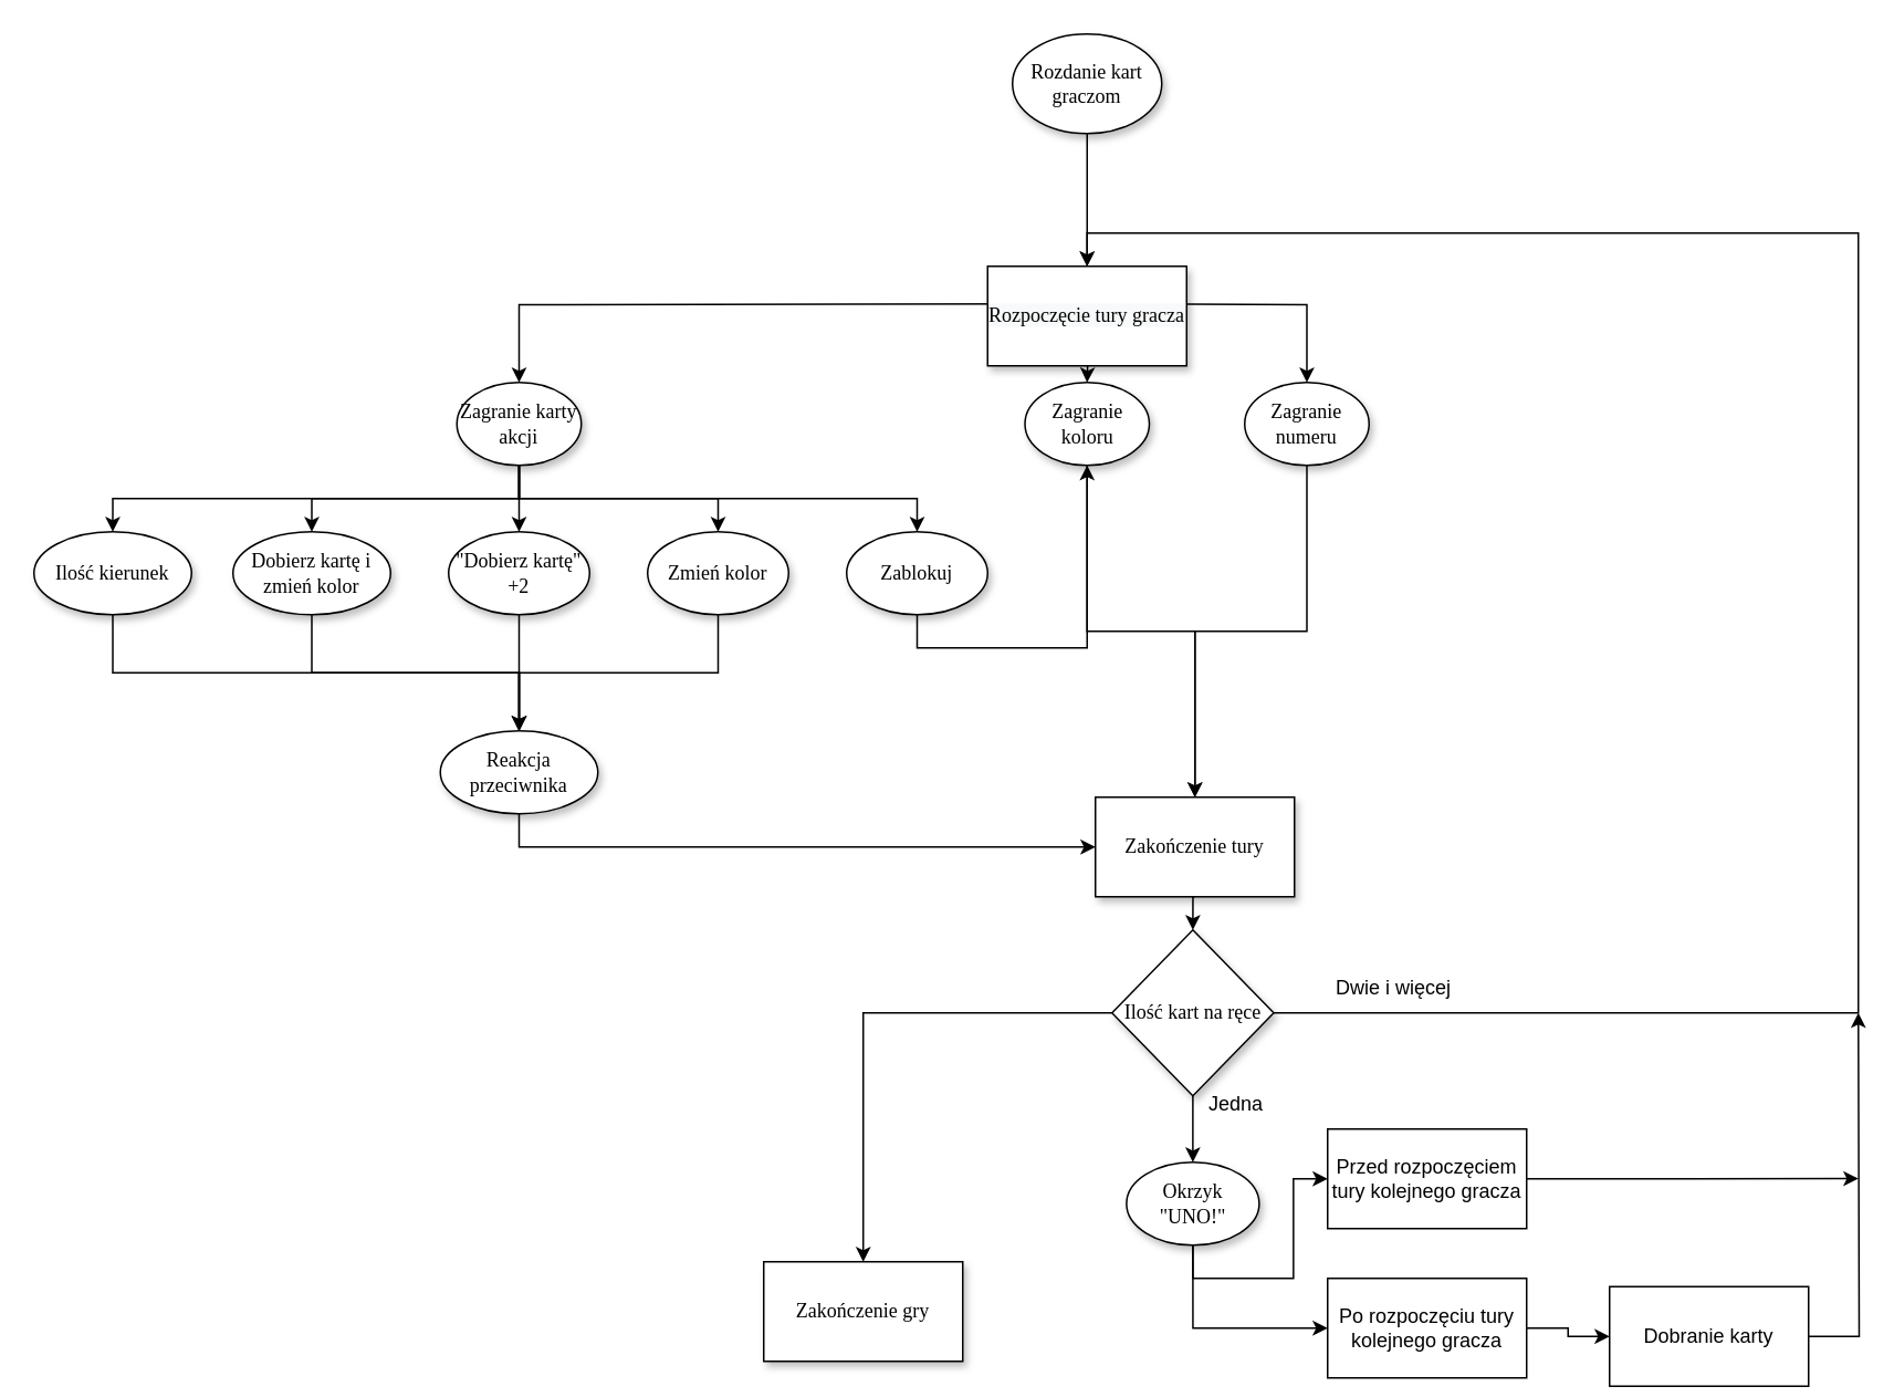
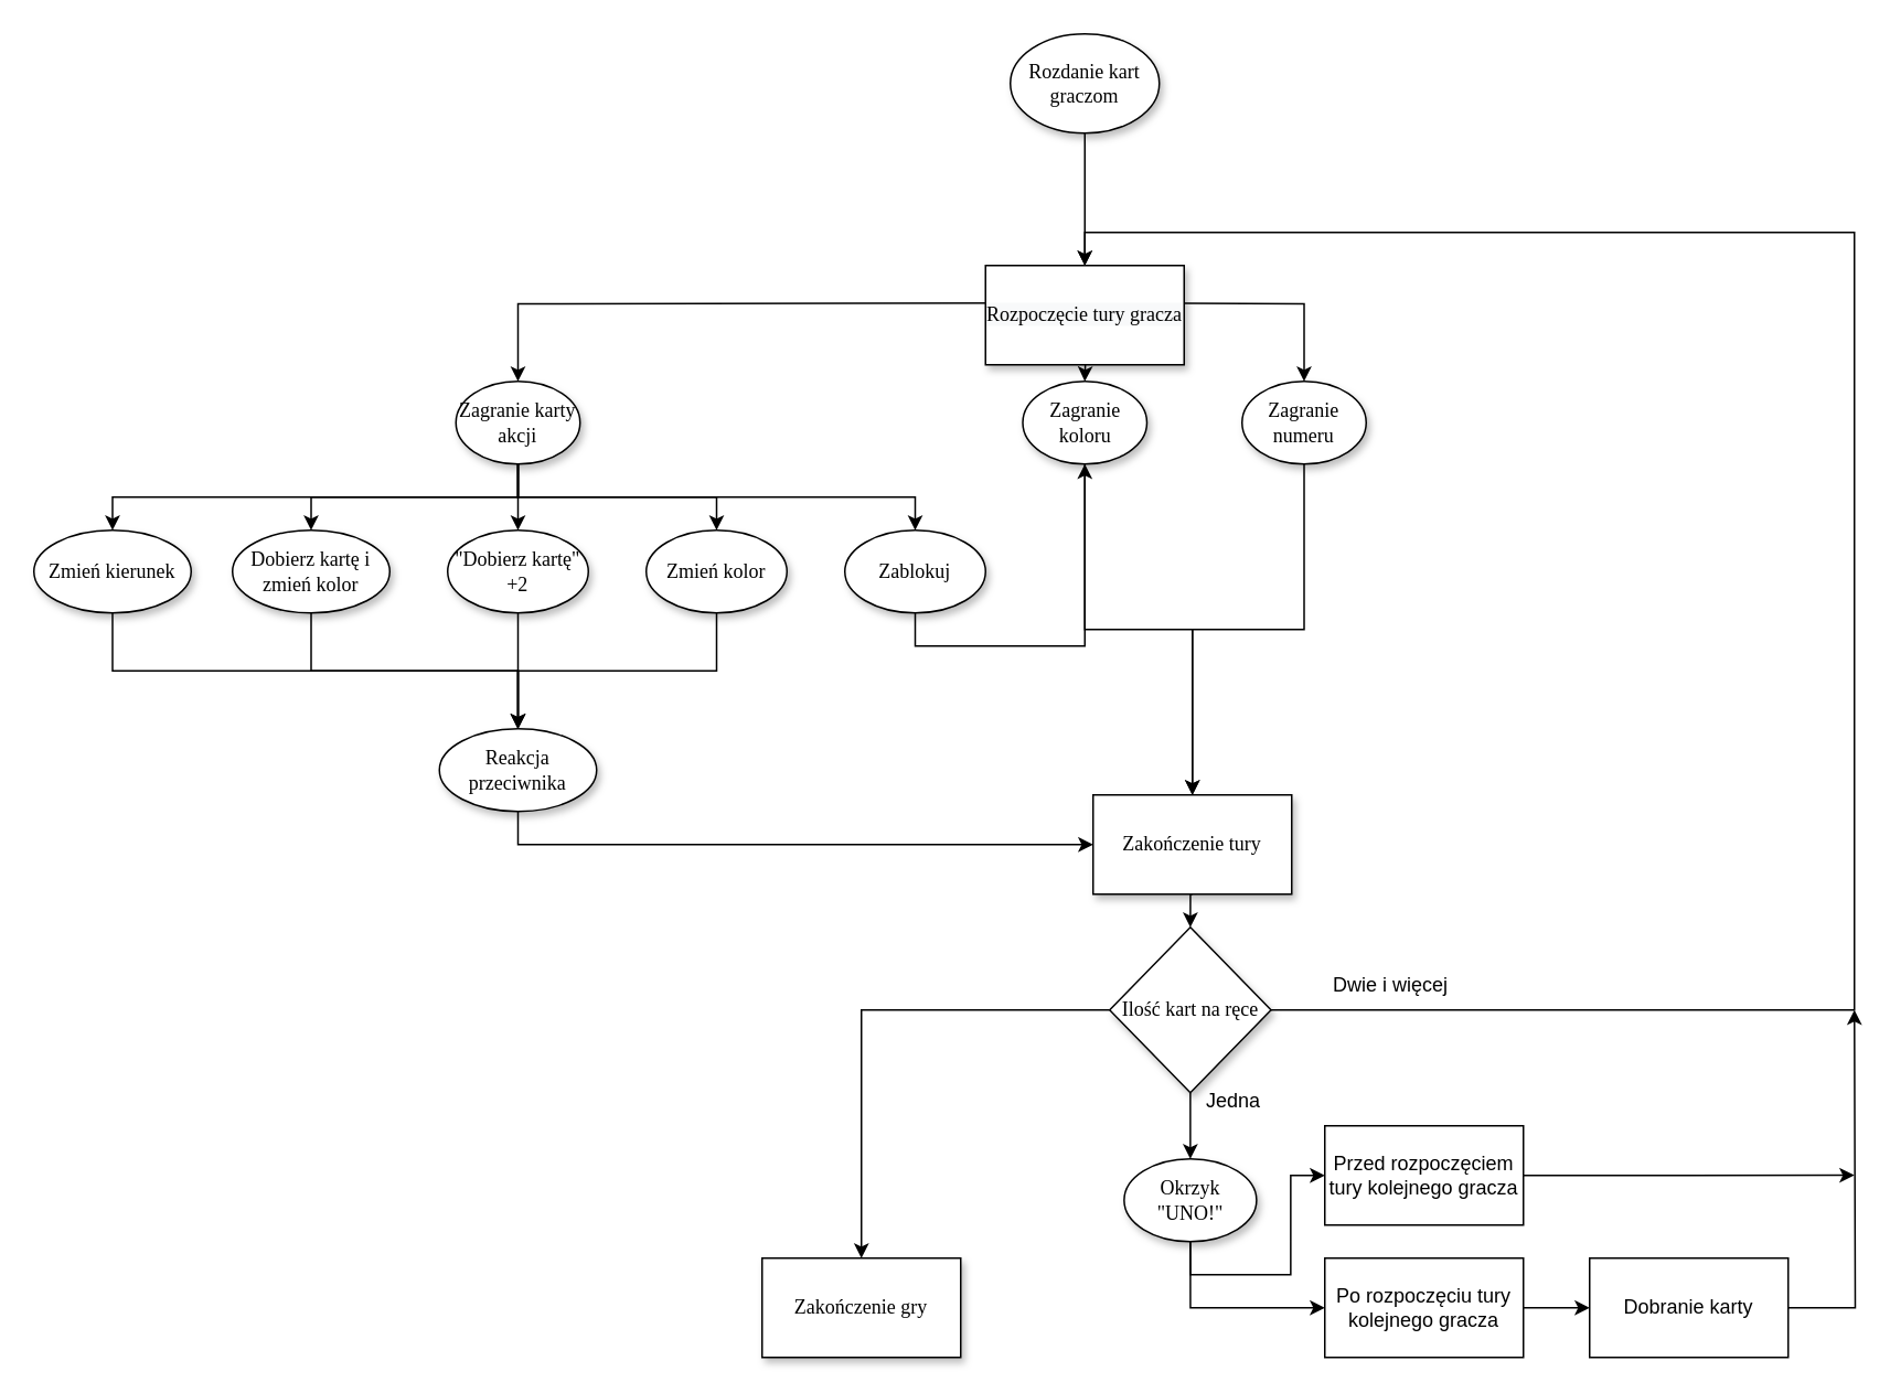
  <mxCell id="0" />
  <mxCell id="1" parent="0" />
  <mxCell id="2" style="edgeStyle=orthogonalEdgeStyle;rounded=0;orthogonalLoop=1;jettySize=auto;html=1;exitX=0.5;exitY=1;exitDx=0;exitDy=0;entryX=0.5;entryY=0;entryDx=0;entryDy=0;" edge="1" parent="1" source="3" target="38"><mxGeometry relative="1" as="geometry" /></mxCell>
  <mxCell id="3" value="Rozdanie kart graczom" style="ellipse;whiteSpace=wrap;html=1;rounded=0;shadow=1;comic=0;labelBackgroundColor=none;strokeWidth=1;fontFamily=Verdana;fontSize=12;align=center;" parent="1" vertex="1"><mxGeometry x="610" y="20" width="90" height="60" as="geometry" /></mxCell>
  <mxCell id="4" style="edgeStyle=orthogonalEdgeStyle;rounded=0;orthogonalLoop=1;jettySize=auto;html=1;exitX=0;exitY=1;exitDx=0;exitDy=0;entryX=0.5;entryY=0;entryDx=0;entryDy=0;" edge="1" parent="1" target="12"><mxGeometry relative="1" as="geometry"><mxPoint x="628.483" y="182.678" as="sourcePoint" /></mxGeometry></mxCell>
  <mxCell id="5" style="edgeStyle=orthogonalEdgeStyle;rounded=0;orthogonalLoop=1;jettySize=auto;html=1;exitX=0.5;exitY=1;exitDx=0;exitDy=0;entryX=0.5;entryY=0;entryDx=0;entryDy=0;" edge="1" parent="1" target="14"><mxGeometry relative="1" as="geometry"><mxPoint x="655" y="190" as="sourcePoint" /></mxGeometry></mxCell>
  <mxCell id="6" style="edgeStyle=orthogonalEdgeStyle;rounded=0;orthogonalLoop=1;jettySize=auto;html=1;exitX=1;exitY=1;exitDx=0;exitDy=0;" edge="1" parent="1" target="16"><mxGeometry relative="1" as="geometry"><mxPoint x="681.517" y="182.678" as="sourcePoint" /></mxGeometry></mxCell>
  <mxCell id="7" style="edgeStyle=orthogonalEdgeStyle;rounded=0;orthogonalLoop=1;jettySize=auto;html=1;exitX=0.5;exitY=1;exitDx=0;exitDy=0;entryX=0.5;entryY=0;entryDx=0;entryDy=0;" edge="1" parent="1" source="12" target="22"><mxGeometry relative="1" as="geometry" /></mxCell>
  <mxCell id="8" style="edgeStyle=orthogonalEdgeStyle;rounded=0;orthogonalLoop=1;jettySize=auto;html=1;exitX=0.5;exitY=1;exitDx=0;exitDy=0;entryX=0.5;entryY=0;entryDx=0;entryDy=0;" edge="1" parent="1" source="12" target="18"><mxGeometry relative="1" as="geometry" /></mxCell>
  <mxCell id="9" style="edgeStyle=orthogonalEdgeStyle;rounded=0;orthogonalLoop=1;jettySize=auto;html=1;exitX=0.5;exitY=1;exitDx=0;exitDy=0;" edge="1" parent="1" source="12" target="20"><mxGeometry relative="1" as="geometry" /></mxCell>
  <mxCell id="10" style="edgeStyle=orthogonalEdgeStyle;rounded=0;orthogonalLoop=1;jettySize=auto;html=1;exitX=0.5;exitY=1;exitDx=0;exitDy=0;entryX=0.5;entryY=0;entryDx=0;entryDy=0;" edge="1" parent="1" source="12" target="24"><mxGeometry relative="1" as="geometry"><mxPoint x="-42.5" y="320" as="targetPoint" /></mxGeometry></mxCell>
  <mxCell id="11" style="edgeStyle=orthogonalEdgeStyle;rounded=0;orthogonalLoop=1;jettySize=auto;html=1;exitX=0.5;exitY=1;exitDx=0;exitDy=0;entryX=0.5;entryY=0;entryDx=0;entryDy=0;" edge="1" parent="1" source="12" target="26"><mxGeometry relative="1" as="geometry" /></mxCell>
  <mxCell id="12" value="Zagranie karty akcji" style="ellipse;whiteSpace=wrap;html=1;rounded=0;shadow=1;comic=0;labelBackgroundColor=none;strokeWidth=1;fontFamily=Verdana;fontSize=12;align=center;" parent="1" vertex="1"><mxGeometry x="275" y="230" width="75" height="50" as="geometry" /></mxCell>
  <mxCell id="13" style="edgeStyle=orthogonalEdgeStyle;rounded=0;orthogonalLoop=1;jettySize=auto;html=1;exitX=0.5;exitY=1;exitDx=0;exitDy=0;" edge="1" parent="1" source="14" target="40"><mxGeometry relative="1" as="geometry"><mxPoint x="620" y="490" as="targetPoint" /></mxGeometry></mxCell>
  <mxCell id="14" value="Zagranie koloru" style="ellipse;whiteSpace=wrap;html=1;rounded=0;shadow=1;comic=0;labelBackgroundColor=none;strokeWidth=1;fontFamily=Verdana;fontSize=12;align=center;" vertex="1" parent="1"><mxGeometry x="617.5" y="230" width="75" height="50" as="geometry" /></mxCell>
  <mxCell id="15" style="edgeStyle=orthogonalEdgeStyle;rounded=0;orthogonalLoop=1;jettySize=auto;html=1;exitX=0.5;exitY=1;exitDx=0;exitDy=0;entryX=0.5;entryY=0;entryDx=0;entryDy=0;" edge="1" parent="1" source="16" target="40"><mxGeometry relative="1" as="geometry"><mxPoint x="720" y="490" as="targetPoint" /></mxGeometry></mxCell>
  <mxCell id="16" value="Zagranie numeru" style="ellipse;whiteSpace=wrap;html=1;rounded=0;shadow=1;comic=0;labelBackgroundColor=none;strokeWidth=1;fontFamily=Verdana;fontSize=12;align=center;" vertex="1" parent="1"><mxGeometry x="750" y="230" width="75" height="50" as="geometry" /></mxCell>
  <mxCell id="17" style="edgeStyle=orthogonalEdgeStyle;rounded=0;orthogonalLoop=1;jettySize=auto;html=1;exitX=0.5;exitY=1;exitDx=0;exitDy=0;entryX=0.5;entryY=0;entryDx=0;entryDy=0;" edge="1" parent="1" source="18" target="28"><mxGeometry relative="1" as="geometry" /></mxCell>
  <mxCell id="18" value="Zmień kolor" style="ellipse;whiteSpace=wrap;html=1;rounded=0;shadow=1;comic=0;labelBackgroundColor=none;strokeWidth=1;fontFamily=Verdana;fontSize=12;align=center;" vertex="1" parent="1"><mxGeometry x="390" y="320" width="85" height="50" as="geometry" /></mxCell>
  <mxCell id="19" style="edgeStyle=orthogonalEdgeStyle;rounded=0;orthogonalLoop=1;jettySize=auto;html=1;exitX=0.5;exitY=1;exitDx=0;exitDy=0;" edge="1" parent="1" source="20" target="14"><mxGeometry relative="1" as="geometry"><mxPoint x="320" y="430" as="targetPoint" /></mxGeometry></mxCell>
  <mxCell id="20" value="Zablokuj" style="ellipse;whiteSpace=wrap;html=1;rounded=0;shadow=1;comic=0;labelBackgroundColor=none;strokeWidth=1;fontFamily=Verdana;fontSize=12;align=center;" vertex="1" parent="1"><mxGeometry x="510" y="320" width="85" height="50" as="geometry" /></mxCell>
  <mxCell id="21" style="edgeStyle=orthogonalEdgeStyle;rounded=0;orthogonalLoop=1;jettySize=auto;html=1;exitX=0.5;exitY=1;exitDx=0;exitDy=0;entryX=0.5;entryY=0;entryDx=0;entryDy=0;" edge="1" parent="1" source="22" target="28"><mxGeometry relative="1" as="geometry" /></mxCell>
  <mxCell id="22" value="&quot;Dobierz kartę&quot; +2" style="ellipse;whiteSpace=wrap;html=1;rounded=0;shadow=1;comic=0;labelBackgroundColor=none;strokeWidth=1;fontFamily=Verdana;fontSize=12;align=center;" vertex="1" parent="1"><mxGeometry x="270" y="320" width="85" height="50" as="geometry" /></mxCell>
  <mxCell id="23" style="edgeStyle=orthogonalEdgeStyle;rounded=0;orthogonalLoop=1;jettySize=auto;html=1;exitX=0.5;exitY=1;exitDx=0;exitDy=0;" edge="1" parent="1" source="24" target="28"><mxGeometry relative="1" as="geometry" /></mxCell>
- <mxCell id="24" value="Ilość kierunek" style="ellipse;whiteSpace=wrap;html=1;rounded=0;shadow=1;comic=0;labelBackgroundColor=none;strokeWidth=1;fontFamily=Verdana;fontSize=12;align=center;" vertex="1" parent="1"><mxGeometry x="20" y="320" width="95" height="50" as="geometry" /></mxCell>
+ <mxCell id="24" value="Zmień kierunek" style="ellipse;whiteSpace=wrap;html=1;rounded=0;shadow=1;comic=0;labelBackgroundColor=none;strokeWidth=1;fontFamily=Verdana;fontSize=12;align=center;" vertex="1" parent="1"><mxGeometry x="20" y="320" width="95" height="50" as="geometry" /></mxCell>
  <mxCell id="25" style="edgeStyle=orthogonalEdgeStyle;rounded=0;orthogonalLoop=1;jettySize=auto;html=1;exitX=0.5;exitY=1;exitDx=0;exitDy=0;entryX=0.5;entryY=0;entryDx=0;entryDy=0;" edge="1" parent="1" source="26" target="28"><mxGeometry relative="1" as="geometry" /></mxCell>
  <mxCell id="26" value="Dobierz kartę i zmień kolor" style="ellipse;whiteSpace=wrap;html=1;rounded=0;shadow=1;comic=0;labelBackgroundColor=none;strokeWidth=1;fontFamily=Verdana;fontSize=12;align=center;" vertex="1" parent="1"><mxGeometry x="140" y="320" width="95" height="50" as="geometry" /></mxCell>
  <mxCell id="27" style="edgeStyle=orthogonalEdgeStyle;rounded=0;orthogonalLoop=1;jettySize=auto;html=1;exitX=0.5;exitY=1;exitDx=0;exitDy=0;entryX=0;entryY=0.5;entryDx=0;entryDy=0;" edge="1" parent="1" source="28" target="40"><mxGeometry relative="1" as="geometry" /></mxCell>
  <mxCell id="28" value="Reakcja przeciwnika" style="ellipse;whiteSpace=wrap;html=1;rounded=0;shadow=1;comic=0;labelBackgroundColor=none;strokeWidth=1;fontFamily=Verdana;fontSize=12;align=center;" vertex="1" parent="1"><mxGeometry x="265" y="440" width="95" height="50" as="geometry" /></mxCell>
  <mxCell id="29" style="edgeStyle=orthogonalEdgeStyle;rounded=0;orthogonalLoop=1;jettySize=auto;html=1;exitX=0.5;exitY=1;exitDx=0;exitDy=0;entryX=0.5;entryY=0;entryDx=0;entryDy=0;" edge="1" parent="1" source="32" target="36"><mxGeometry relative="1" as="geometry" /></mxCell>
  <mxCell id="30" style="edgeStyle=orthogonalEdgeStyle;rounded=0;orthogonalLoop=1;jettySize=auto;html=1;exitX=1;exitY=0.5;exitDx=0;exitDy=0;entryX=0.5;entryY=0;entryDx=0;entryDy=0;" edge="1" parent="1" source="32" target="38"><mxGeometry relative="1" as="geometry"><mxPoint x="920" y="521.379" as="targetPoint" /><Array as="points"><mxPoint x="1120" y="610" /><mxPoint x="1120" y="140" /><mxPoint x="655" y="140" /></Array></mxGeometry></mxCell>
  <mxCell id="31" style="edgeStyle=orthogonalEdgeStyle;rounded=0;orthogonalLoop=1;jettySize=auto;html=1;exitX=0;exitY=0.5;exitDx=0;exitDy=0;entryX=0.5;entryY=0;entryDx=0;entryDy=0;" edge="1" parent="1" source="32" target="41"><mxGeometry relative="1" as="geometry"><mxPoint x="560" y="675" as="targetPoint" /></mxGeometry></mxCell>
  <mxCell id="32" value="Ilość kart na ręce" style="rhombus;whiteSpace=wrap;html=1;rounded=0;shadow=1;fontFamily=Verdana;strokeWidth=1;comic=0;" vertex="1" parent="1"><mxGeometry x="670" y="560" width="97.5" height="100" as="geometry" /></mxCell>
  <mxCell id="33" value="Dwie i więcej" style="text;html=1;strokeColor=none;fillColor=none;align=center;verticalAlign=middle;whiteSpace=wrap;rounded=0;" vertex="1" parent="1"><mxGeometry x="800" y="580" width="80" height="30" as="geometry" /></mxCell>
  <mxCell id="34" style="edgeStyle=orthogonalEdgeStyle;rounded=0;orthogonalLoop=1;jettySize=auto;html=1;exitX=0.5;exitY=1;exitDx=0;exitDy=0;entryX=0;entryY=0.5;entryDx=0;entryDy=0;" edge="1" parent="1" source="36" target="43"><mxGeometry relative="1" as="geometry" /></mxCell>
  <mxCell id="35" style="edgeStyle=orthogonalEdgeStyle;rounded=0;orthogonalLoop=1;jettySize=auto;html=1;exitX=0.5;exitY=1;exitDx=0;exitDy=0;entryX=0;entryY=0.5;entryDx=0;entryDy=0;" edge="1" parent="1" source="36" target="45"><mxGeometry relative="1" as="geometry" /></mxCell>
  <mxCell id="36" value="Okrzyk &quot;UNO!&quot;" style="ellipse;whiteSpace=wrap;html=1;rounded=0;shadow=1;comic=0;labelBackgroundColor=none;strokeWidth=1;fontFamily=Verdana;fontSize=12;align=center;" vertex="1" parent="1"><mxGeometry x="678.75" y="700" width="80" height="50" as="geometry" /></mxCell>
  <mxCell id="37" value="Jedna" style="text;html=1;strokeColor=none;fillColor=none;align=center;verticalAlign=middle;whiteSpace=wrap;rounded=0;" vertex="1" parent="1"><mxGeometry x="715" y="650" width="60" height="30" as="geometry" /></mxCell>
  <mxCell id="38" value="&#10;&#10;&lt;span style=&quot;color: rgb(0, 0, 0); font-family: verdana; font-size: 12px; font-style: normal; font-weight: 400; letter-spacing: normal; text-align: center; text-indent: 0px; text-transform: none; word-spacing: 0px; background-color: rgb(248, 249, 250); display: inline; float: none;&quot;&gt;Rozpoczęcie tury gracza&lt;/span&gt;&#10;&#10;" style="rounded=0;whiteSpace=wrap;html=1;shadow=1;fontFamily=Verdana;strokeWidth=1;comic=0;" vertex="1" parent="1"><mxGeometry x="595" y="160" width="120" height="60" as="geometry" /></mxCell>
  <mxCell id="39" style="edgeStyle=orthogonalEdgeStyle;rounded=0;orthogonalLoop=1;jettySize=auto;html=1;exitX=0.5;exitY=1;exitDx=0;exitDy=0;entryX=0.5;entryY=0;entryDx=0;entryDy=0;" edge="1" parent="1" source="40" target="32"><mxGeometry relative="1" as="geometry" /></mxCell>
  <mxCell id="40" value="Zakończenie tury" style="rounded=0;whiteSpace=wrap;html=1;shadow=1;fontFamily=Verdana;strokeWidth=1;comic=0;" vertex="1" parent="1"><mxGeometry x="660" y="480" width="120" height="60" as="geometry" /></mxCell>
  <mxCell id="41" value="Zakończenie gry" style="rounded=0;whiteSpace=wrap;html=1;shadow=1;fontFamily=Verdana;strokeWidth=1;comic=0;" vertex="1" parent="1"><mxGeometry x="460" y="760" width="120" height="60" as="geometry" /></mxCell>
  <mxCell id="42" style="edgeStyle=orthogonalEdgeStyle;rounded=0;orthogonalLoop=1;jettySize=auto;html=1;exitX=1;exitY=0.5;exitDx=0;exitDy=0;" edge="1" parent="1" source="43"><mxGeometry relative="1" as="geometry"><mxPoint x="1120" y="709.862" as="targetPoint" /></mxGeometry></mxCell>
  <mxCell id="43" value="Przed rozpoczęciem tury kolejnego gracza" style="rounded=0;whiteSpace=wrap;html=1;" vertex="1" parent="1"><mxGeometry x="800" y="680" width="120" height="60" as="geometry" /></mxCell>
  <mxCell id="44" style="edgeStyle=orthogonalEdgeStyle;rounded=0;orthogonalLoop=1;jettySize=auto;html=1;exitX=1;exitY=0.5;exitDx=0;exitDy=0;entryX=0;entryY=0.5;entryDx=0;entryDy=0;" edge="1" parent="1" source="45" target="47"><mxGeometry relative="1" as="geometry" /></mxCell>
- <mxCell id="45" value="Po rozpoczęciu tury kolejnego gracza" style="rounded=0;whiteSpace=wrap;html=1;" vertex="1" parent="1"><mxGeometry x="800" y="770" width="120" height="60" as="geometry" /></mxCell>
+ <mxCell id="45" value="Po rozpoczęciu tury kolejnego gracza" style="rounded=0;whiteSpace=wrap;html=1;" vertex="1" parent="1"><mxGeometry x="800" y="760" width="120" height="60" as="geometry" /></mxCell>
  <mxCell id="46" style="edgeStyle=orthogonalEdgeStyle;rounded=0;orthogonalLoop=1;jettySize=auto;html=1;exitX=1;exitY=0.5;exitDx=0;exitDy=0;" edge="1" parent="1" source="47"><mxGeometry relative="1" as="geometry"><mxPoint x="1120" y="610" as="targetPoint" /></mxGeometry></mxCell>
- <mxCell id="47" value="Dobranie karty" style="rounded=0;whiteSpace=wrap;html=1;" vertex="1" parent="1"><mxGeometry x="970" y="775" width="120" height="60" as="geometry" /></mxCell>
+ <mxCell id="47" value="Dobranie karty" style="rounded=0;whiteSpace=wrap;html=1;" vertex="1" parent="1"><mxGeometry x="960" y="760" width="120" height="60" as="geometry" /></mxCell>
